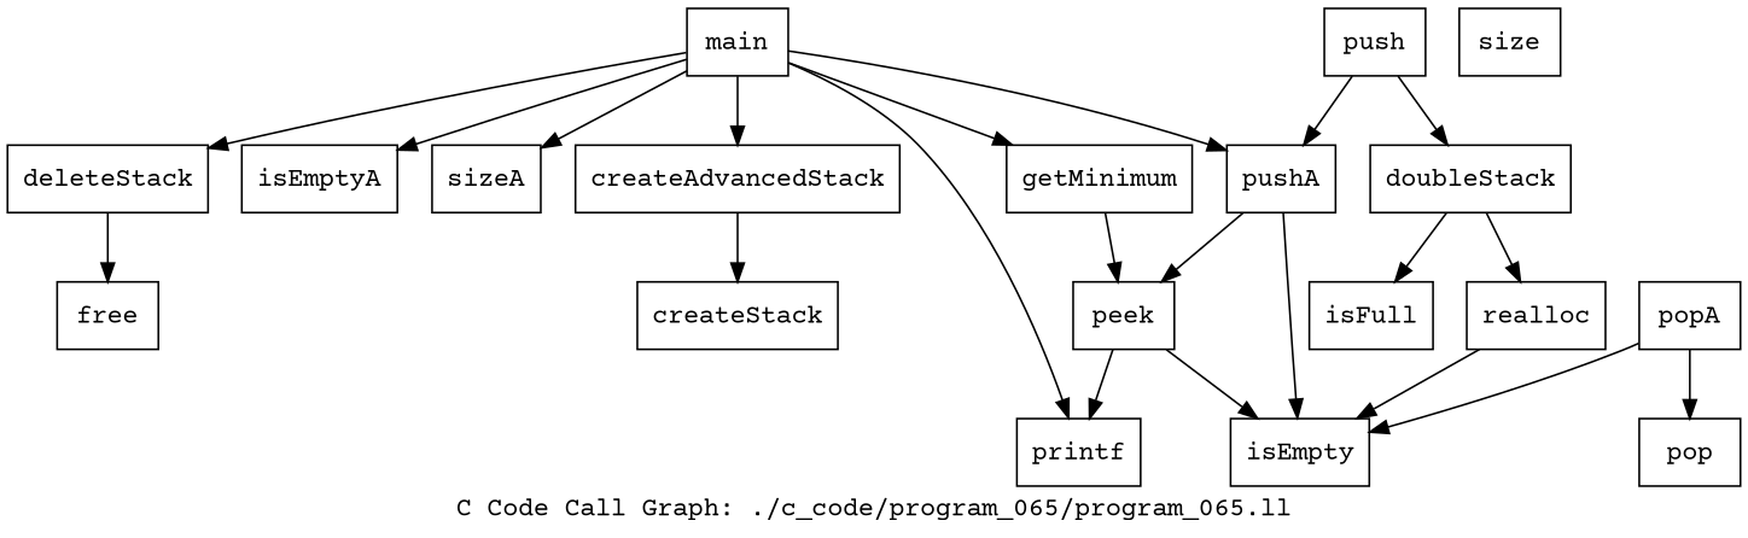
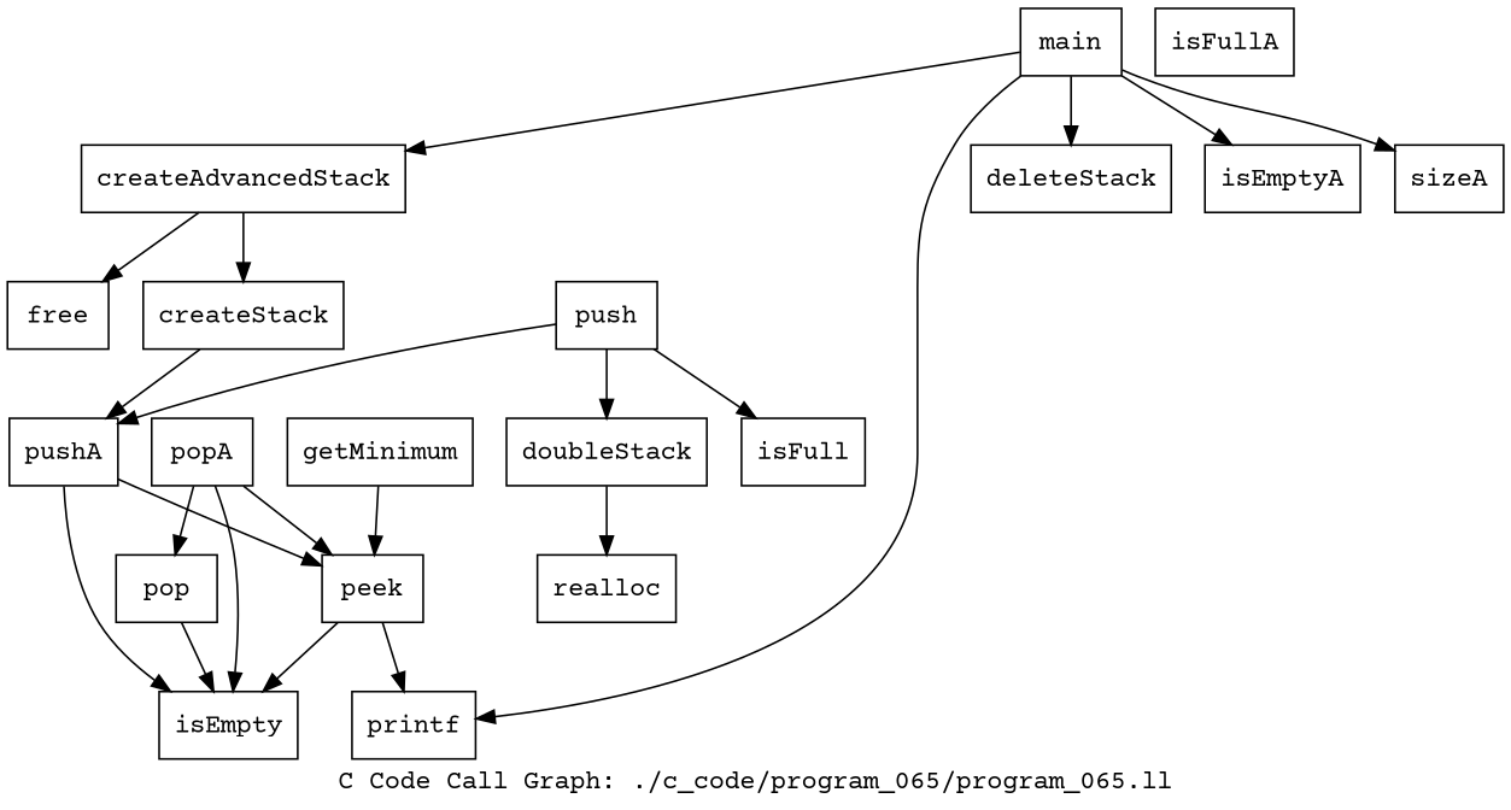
  digraph {
    fontname="Courier Prime"
    label="C Code Call Graph: ./c_code/program_065/program_065.ll"
    node [fontname="Courier Prime" shape=record]
    edge [fontname="Courier Prime"]
    n1 [label="{createStack}"]
    n2 [label="{isEmpty}"]
-   n3 [label="{size}"]
    n4 [label="{isFull}"]
    n5 [label="{doubleStack}"]
    n6 [label="{realloc}"]
    n7 [label="{push}"]
    n8 [label="{pushA}"]
    n9 [label="{pop}"]
    n10 [label="{printf}"]
    n11 [label="{peek}"]
    n12 [label="{deleteStack}"]
    n13 [label="{free}"]
    n14 [label="{isEmptyA}"]
    n15 [label="{sizeA}"]
+   n16 [label="{isFullA}"]
    n17 [label="{popA}"]
    n18 [label="{getMinimum}"]
    n19 [label="{createAdvancedStack}"]
    n20 [label="{main}"]
    n5 -> n6
-   n5 -> n4
+   n7 -> n4
    n7 -> n5
    n7 -> n8
    n8 -> n2
    n8 -> n11
-   n6 -> n2
+   n9 -> n2
    n11 -> n2
    n11 -> n10
-   n12 -> n13
+   n19 -> n13
    n17 -> n2
    n17 -> n9
+   n17 -> n11
    n18 -> n11
    n19 -> n1
-   n20 -> n8
+   n1 -> n8
    n20 -> n10
    n20 -> n12
    n20 -> n14
    n20 -> n15
-   n20 -> n18
    n20 -> n19
  }
